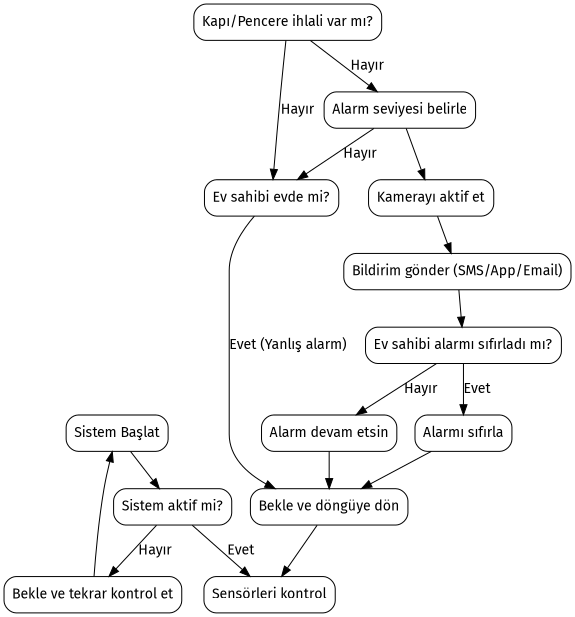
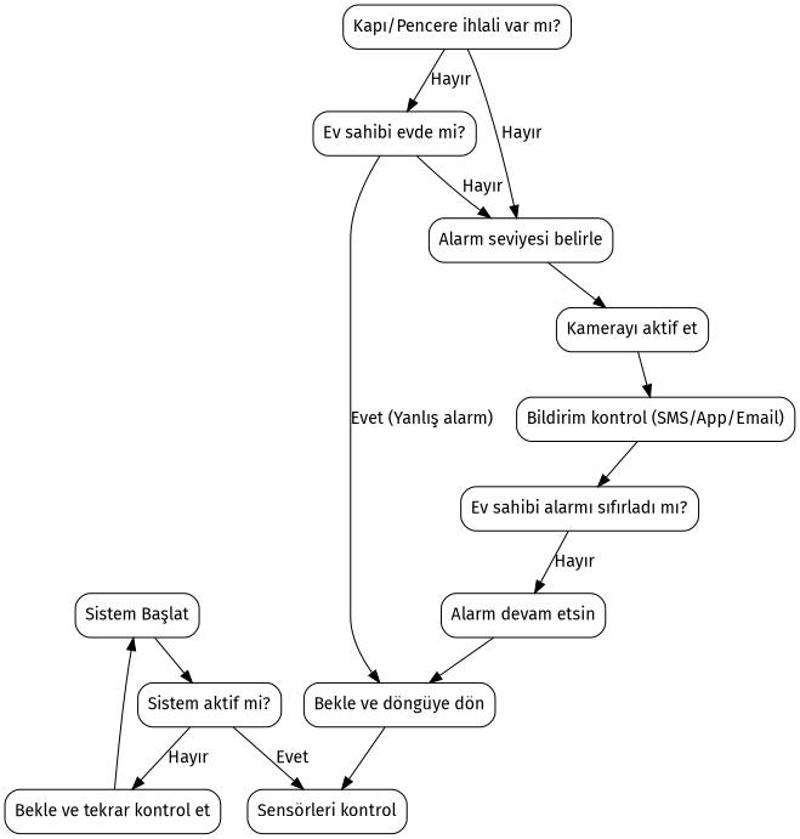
  digraph {
    fontname="Fira Sans"
    rankdir=TB
    node [fontname="Fira Sans" shape=box style=rounded]
    edge [fontname="Fira Sans"]
    n1 [label="Sistem Başlat"]
    n2 [label="Sistem aktif mi?"]
    n3 [label="Bekle ve tekrar kontrol et"]
    n4 [label="Sensörleri kontrol"]
    n5 [label="Kapı/Pencere ihlali var mı?"]
    n6 [label="Ev sahibi evde mi?"]
    n7 [label="Alarm seviyesi belirle"]
    n8 [label="Bekle ve döngüye dön"]
    n9 [label="Kamerayı aktif et"]
-   n10 [label="Bildirim gönder (SMS/App/Email)"]
+   n10 [label="Bildirim kontrol (SMS/App/Email)"]
    n11 [label="Ev sahibi alarmı sıfırladı mı?"]
-   n12 [label="Alarmı sıfırla"]
    n13 [label="Alarm devam etsin"]
    n1 -> n2
    n2 -> n3 [label="Hayır"]
    n2 -> n4 [label=Evet]
    n3 -> n1
    n5 -> n6 [label="Hayır"]
    n5 -> n7 [label="Hayır"]
-   n7 -> n6 [label="Hayır"]
+   n6 -> n7 [label="Hayır"]
    n6 -> n8 [label="Evet (Yanlış alarm)"]
    n7 -> n9
    n8 -> n4
    n9 -> n10
    n10 -> n11
-   n11 -> n12 [label=Evet]
    n11 -> n13 [label="Hayır"]
-   n12 -> n8
    n13 -> n8
  }
